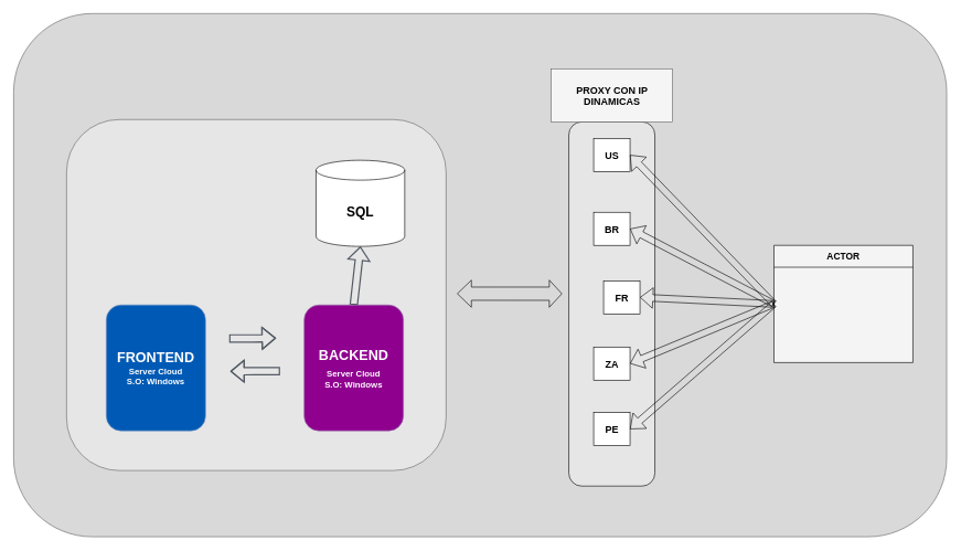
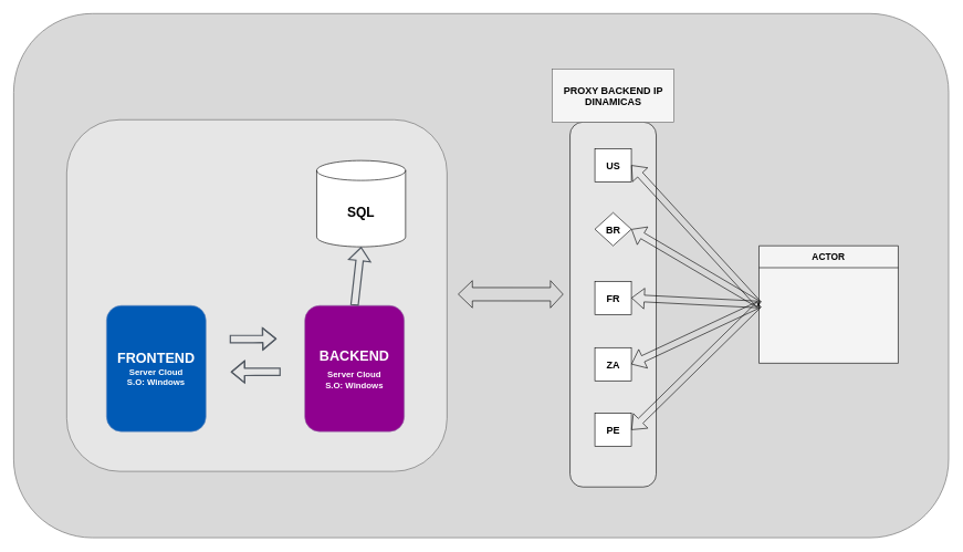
  <mxCell id="0" />
  <mxCell id="1" parent="0" />
  <mxCell id="2" value="" style="rounded=1;whiteSpace=wrap;html=1;fillColor=#D9D9D9;fontColor=#333333;strokeColor=#666666;" parent="1" vertex="1"><mxGeometry x="20" y="20" width="1410" height="790" as="geometry" /></mxCell>
  <mxCell id="3" value="" style="rounded=1;whiteSpace=wrap;html=1;fillColor=#E6E6E6;fontColor=#333333;strokeColor=#666666;" parent="1" vertex="1"><mxGeometry x="100" y="180" width="573.5" height="530" as="geometry" /></mxCell>
  <mxCell id="4" value="&lt;font style=&quot;font-size: 20px;&quot;&gt;&lt;b&gt;SQL&lt;/b&gt;&lt;/font&gt;" style="shape=cylinder3;whiteSpace=wrap;html=1;boundedLbl=1;backgroundOutline=1;size=15;" parent="1" vertex="1"><mxGeometry x="477" y="241.5" width="134" height="130" as="geometry" /></mxCell>
  <mxCell id="5" value="&lt;font color=&quot;#ffffff&quot; style=&quot;font-size: 21px;&quot;&gt;&lt;b&gt;BACKEND&lt;/b&gt;&lt;/font&gt;&lt;div&gt;&lt;b style=&quot;color: rgb(255, 255, 255); font-size: 13px;&quot;&gt;Server Cloud&lt;/b&gt;&lt;font color=&quot;#ffffff&quot;&gt;&lt;span style=&quot;font-size: 21px;&quot;&gt;&lt;b&gt;&lt;br&gt;&lt;/b&gt;&lt;/span&gt;&lt;/font&gt;&lt;div&gt;&lt;b style=&quot;color: rgb(255, 255, 255); font-size: 13px;&quot;&gt;S.O: Windows&lt;/b&gt;&lt;br&gt;&lt;/div&gt;&lt;/div&gt;" style="rounded=1;whiteSpace=wrap;html=1;fillColor=#8F008F;strokeColor=#9673a6;" parent="1" vertex="1"><mxGeometry x="459" y="460" width="150" height="190" as="geometry" /></mxCell>
  <mxCell id="6" value="&lt;font color=&quot;#ffffff&quot; style=&quot;font-size: 21px;&quot;&gt;&lt;b&gt;FRONTEND&lt;/b&gt;&lt;/font&gt;&lt;div style=&quot;font-size: 13px;&quot;&gt;&lt;font style=&quot;font-size: 13px;&quot; color=&quot;#ffffff&quot;&gt;&lt;span style=&quot;&quot;&gt;&lt;b&gt;Server Cloud&lt;br&gt;&lt;/b&gt;&lt;/span&gt;&lt;/font&gt;&lt;div&gt;&lt;font color=&quot;#ffffff&quot; style=&quot;font-size: 13px;&quot;&gt;&lt;b&gt;S.O: Windows&lt;/b&gt;&lt;/font&gt;&lt;/div&gt;&lt;/div&gt;" style="rounded=1;whiteSpace=wrap;html=1;fillColor=#005AB5;strokeColor=#6c8ebf;" parent="1" vertex="1"><mxGeometry x="160" y="460" width="150" height="190" as="geometry" /></mxCell>
  <mxCell id="7" value="" style="rounded=0;orthogonalLoop=1;jettySize=auto;html=1;endArrow=open;endFill=0;strokeColor=#545B64;strokeWidth=2;fontSize=14;shape=flexArrow;exitX=0.5;exitY=0;exitDx=0;exitDy=0;entryX=0.5;entryY=1;entryDx=0;entryDy=0;entryPerimeter=0;" parent="1" source="5" target="4" edge="1"><mxGeometry relative="1" as="geometry"><mxPoint x="467" y="460" as="sourcePoint" /><mxPoint x="429" y="378" as="targetPoint" /></mxGeometry></mxCell>
- <mxCell id="8" value="ACTOR" style="swimlane;fontSize=14;align=center;swimlaneFillColor=#f4f4f4;fillColor=#f4f4f4;startSize=33;container=1;pointerEvents=0;collapsible=0;recursiveResize=0;fontStyle=1" parent="1" vertex="1"><mxGeometry x="1169" y="370" width="210" height="177" as="geometry" /></mxCell>
+ <mxCell id="8" value="ACTOR" style="swimlane;fontSize=14;align=center;swimlaneFillColor=#f4f4f4;fillColor=#f4f4f4;startSize=33;container=1;pointerEvents=0;collapsible=0;recursiveResize=0;fontStyle=1" parent="1" vertex="1"><mxGeometry x="1144" y="370" width="210" height="177" as="geometry" /></mxCell>
  <mxCell id="9" value="" style="rounded=1;whiteSpace=wrap;html=1;fillColor=#E6E6E6;" parent="1" vertex="1"><mxGeometry x="859" y="183.5" width="130" height="550" as="geometry" /></mxCell>
- <mxCell id="10" value="&lt;font color=&quot;#030303&quot; style=&quot;font-size: 15px;&quot;&gt;&lt;b&gt;PROXY CON IP DINAMICAS&lt;/b&gt;&lt;/font&gt;" style="rounded=0;whiteSpace=wrap;html=1;fillColor=#f5f5f5;fontColor=#333333;strokeColor=#666666;" parent="1" vertex="1"><mxGeometry x="832.5" y="103.5" width="183" height="80" as="geometry" /></mxCell>
- <mxCell id="11" value="&lt;font style=&quot;font-size: 15px;&quot;&gt;&lt;b&gt;US&lt;/b&gt;&lt;/font&gt;" style="rounded=0;whiteSpace=wrap;html=1;" parent="1" vertex="1"><mxGeometry x="896.5" y="208.5" width="55" height="50" as="geometry" /></mxCell>
- <mxCell id="12" value="&lt;font style=&quot;font-size: 15px;&quot;&gt;&lt;b&gt;BR&lt;/b&gt;&lt;/font&gt;" style="rounded=0;whiteSpace=wrap;html=1;" parent="1" vertex="1"><mxGeometry x="896.5" y="320" width="55" height="50" as="geometry" /></mxCell>
- <mxCell id="13" value="&lt;font style=&quot;font-size: 15px;&quot;&gt;&lt;b&gt;FR&lt;/b&gt;&lt;/font&gt;" style="rounded=0;whiteSpace=wrap;html=1;" parent="1" vertex="1"><mxGeometry x="911.5" y="423.5" width="55" height="50" as="geometry" /></mxCell>
+ <mxCell id="10" value="&lt;font color=&quot;#030303&quot; style=&quot;font-size: 15px;&quot;&gt;&lt;b&gt;PROXY BACKEND IP DINAMICAS&lt;/b&gt;&lt;/font&gt;" style="rounded=0;whiteSpace=wrap;html=1;fillColor=#f5f5f5;fontColor=#333333;strokeColor=#666666;" parent="1" vertex="1"><mxGeometry x="832.5" y="103.5" width="183" height="80" as="geometry" /></mxCell>
+ <mxCell id="11" value="&lt;font style=&quot;font-size: 15px;&quot;&gt;&lt;b&gt;US&lt;/b&gt;&lt;/font&gt;" style="rounded=0;whiteSpace=wrap;html=1;" parent="1" vertex="1"><mxGeometry x="896.5" y="223.5" width="55" height="50" as="geometry" /></mxCell>
+ <mxCell id="12" value="&lt;font style=&quot;font-size: 15px;&quot;&gt;&lt;b&gt;BR&lt;/b&gt;&lt;/font&gt;" style="rhombus;whiteSpace=wrap;html=1;" parent="1" vertex="1"><mxGeometry x="896.5" y="320" width="55" height="50" as="geometry" /></mxCell>
+ <mxCell id="13" value="&lt;font style=&quot;font-size: 15px;&quot;&gt;&lt;b&gt;FR&lt;/b&gt;&lt;/font&gt;" style="rounded=0;whiteSpace=wrap;html=1;" parent="1" vertex="1"><mxGeometry x="896.5" y="423.5" width="55" height="50" as="geometry" /></mxCell>
  <mxCell id="14" value="&lt;font style=&quot;font-size: 15px;&quot;&gt;&lt;b&gt;ZA&lt;/b&gt;&lt;/font&gt;" style="rounded=0;whiteSpace=wrap;html=1;" parent="1" vertex="1"><mxGeometry x="896.5" y="523.5" width="55" height="50" as="geometry" /></mxCell>
  <mxCell id="15" value="&lt;font style=&quot;font-size: 15px;&quot;&gt;&lt;b&gt;PE&lt;/b&gt;&lt;/font&gt;" style="rounded=0;whiteSpace=wrap;html=1;" parent="1" vertex="1"><mxGeometry x="896.5" y="622.5" width="55" height="50" as="geometry" /></mxCell>
  <mxCell id="16" style="edgeStyle=elbowEdgeStyle;rounded=0;orthogonalLoop=1;jettySize=auto;html=1;endArrow=open;endFill=0;strokeColor=#545B64;strokeWidth=2;fontSize=14;exitX=0.35;exitY=0.642;exitDx=0;exitDy=0;exitPerimeter=0;entryX=0.012;entryY=0.314;entryDx=0;entryDy=0;entryPerimeter=0;shape=flexArrow;" parent="1" edge="1"><mxGeometry relative="1" as="geometry"><mxPoint x="345.7" y="510.6" as="sourcePoint" /><mxPoint x="416.5" y="510" as="targetPoint" /></mxGeometry></mxCell>
  <mxCell id="17" style="edgeStyle=elbowEdgeStyle;rounded=0;orthogonalLoop=1;jettySize=auto;html=1;endArrow=open;endFill=0;strokeColor=#545B64;strokeWidth=2;fontSize=14;entryX=1.005;entryY=0.585;entryDx=0;entryDy=0;entryPerimeter=0;shape=flexArrow;" parent="1" edge="1"><mxGeometry relative="1" as="geometry"><mxPoint x="422.63" y="560" as="sourcePoint" /><mxPoint x="347.38" y="560.15" as="targetPoint" /></mxGeometry></mxCell>
  <mxCell id="18" value="" style="endArrow=classic;html=1;rounded=0;exitX=0;exitY=0.5;exitDx=0;exitDy=0;entryX=1;entryY=0.5;entryDx=0;entryDy=0;endFill=1;shape=flexArrow;" parent="1" source="8" target="11" edge="1"><mxGeometry width="50" height="50" relative="1" as="geometry"><mxPoint x="1229" y="583.5" as="sourcePoint" /><mxPoint x="1279" y="533.5" as="targetPoint" /></mxGeometry></mxCell>
  <mxCell id="19" value="" style="endArrow=classic;html=1;rounded=0;entryX=1;entryY=0.5;entryDx=0;entryDy=0;exitX=0;exitY=0.5;exitDx=0;exitDy=0;shape=flexArrow;" parent="1" source="8" target="12" edge="1"><mxGeometry width="50" height="50" relative="1" as="geometry"><mxPoint x="1169" y="433.5" as="sourcePoint" /><mxPoint x="962" y="258.5" as="targetPoint" /></mxGeometry></mxCell>
  <mxCell id="20" value="" style="endArrow=classic;html=1;rounded=0;entryX=1;entryY=0.5;entryDx=0;entryDy=0;exitX=0;exitY=0.5;exitDx=0;exitDy=0;shape=flexArrow;" parent="1" source="8" target="13" edge="1"><mxGeometry width="50" height="50" relative="1" as="geometry"><mxPoint x="1169" y="433.5" as="sourcePoint" /><mxPoint x="972" y="268.5" as="targetPoint" /></mxGeometry></mxCell>
  <mxCell id="21" value="" style="endArrow=classic;html=1;rounded=0;entryX=1;entryY=0.5;entryDx=0;entryDy=0;exitX=0;exitY=0.5;exitDx=0;exitDy=0;shape=flexArrow;" parent="1" source="8" target="14" edge="1"><mxGeometry width="50" height="50" relative="1" as="geometry"><mxPoint x="1169" y="433.5" as="sourcePoint" /><mxPoint x="982" y="278.5" as="targetPoint" /></mxGeometry></mxCell>
  <mxCell id="22" value="" style="endArrow=classic;html=1;rounded=0;entryX=1;entryY=0.5;entryDx=0;entryDy=0;exitX=0;exitY=0.5;exitDx=0;exitDy=0;shape=flexArrow;" parent="1" source="8" target="15" edge="1"><mxGeometry width="50" height="50" relative="1" as="geometry"><mxPoint x="1169" y="433.5" as="sourcePoint" /><mxPoint x="1029" y="603.5" as="targetPoint" /></mxGeometry></mxCell>
  <mxCell id="23" value="" style="shape=flexArrow;endArrow=classic;startArrow=classic;html=1;rounded=0;width=20;startSize=6.762;" edge="1" parent="1"><mxGeometry width="100" height="100" relative="1" as="geometry"><mxPoint x="690" y="442.949" as="sourcePoint" /><mxPoint x="849" y="443" as="targetPoint" /></mxGeometry></mxCell>
